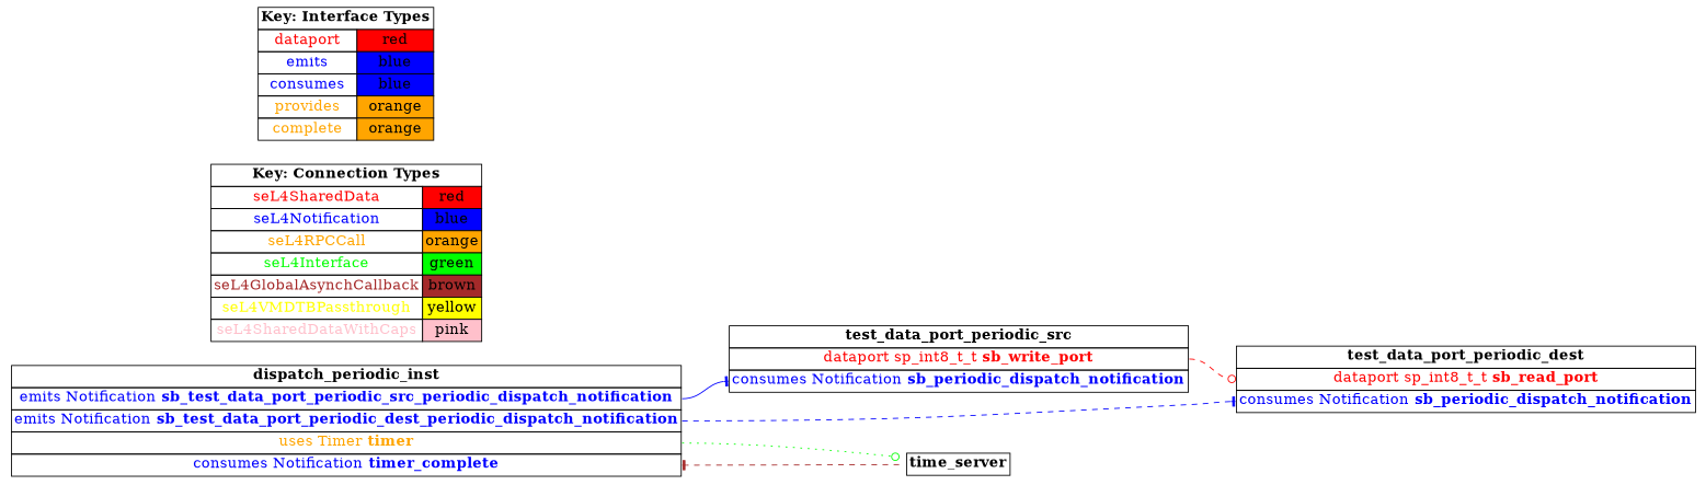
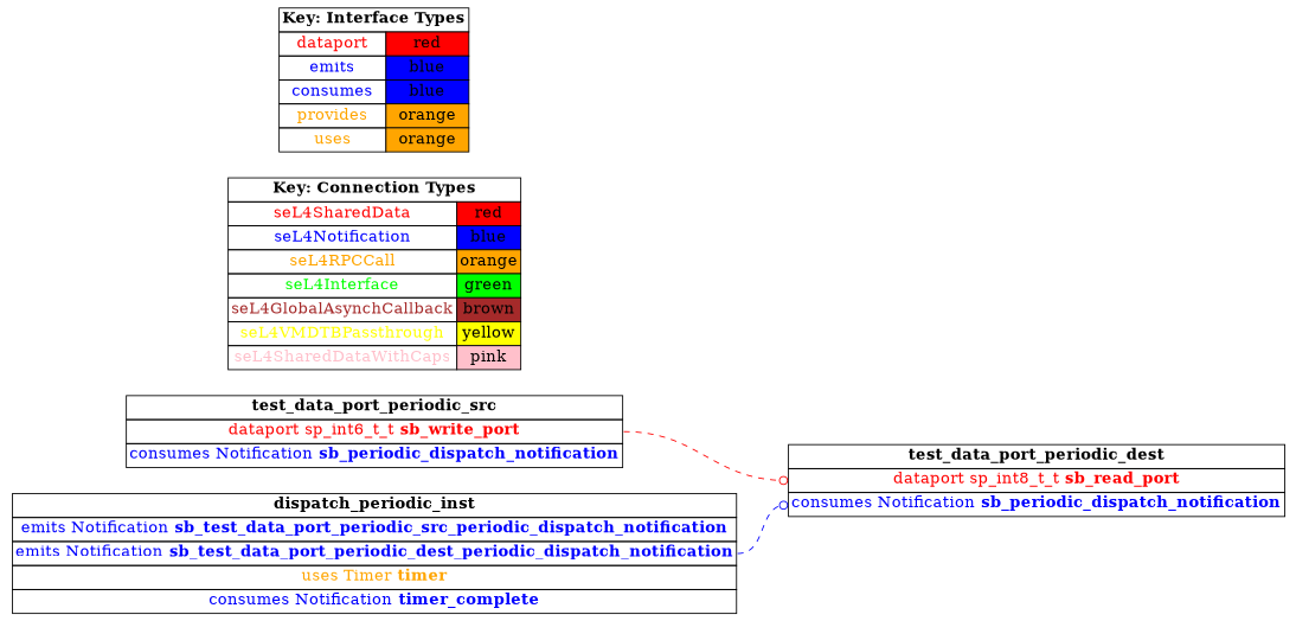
  digraph {
    rankdir=LR
    node [fontsize=16 shape=plaintext]
    edge [arrowhead=odot color=blue headport=sb_periodic_dispatch_notification style=dashed]
-   n1 [label=<     <TABLE BORDER="0" CELLBORDER="1" CELLSPACING="0">       <TR><TD><B>test_data_port_periodic_src</B></TD></TR>       <TR><TD PORT="sb_write_port"><FONT COLOR="red">dataport sp_int8_t_t <B>sb_write_port</B></FONT></TD></TR>       <TR><TD PORT="sb_periodic_dispatch_notification"><FONT COLOR="blue">consumes Notification <B>sb_periodic_dispatch_notification</B></FONT></TD></TR>"     </TABLE>   >]
+   n1 [label=<     <TABLE BORDER="0" CELLBORDER="1" CELLSPACING="0">       <TR><TD><B>test_data_port_periodic_src</B></TD></TR>       <TR><TD PORT="sb_write_port"><FONT COLOR="red">dataport sp_int6_t_t <B>sb_write_port</B></FONT></TD></TR>       <TR><TD PORT="sb_periodic_dispatch_notification"><FONT COLOR="blue">consumes Notification <B>sb_periodic_dispatch_notification</B></FONT></TD></TR>"     </TABLE>   >]
    n2 [label=<     <TABLE BORDER="0" CELLBORDER="1" CELLSPACING="0">       <TR><TD><B>test_data_port_periodic_dest</B></TD></TR>       <TR><TD PORT="sb_read_port"><FONT COLOR="red">dataport sp_int8_t_t <B>sb_read_port</B></FONT></TD></TR>       <TR><TD PORT="sb_periodic_dispatch_notification"><FONT COLOR="blue">consumes Notification <B>sb_periodic_dispatch_notification</B></FONT></TD></TR>"     </TABLE>   >]
    n3 [label=<     <TABLE BORDER="0" CELLBORDER="1" CELLSPACING="0">       <TR><TD><B>dispatch_periodic_inst</B></TD></TR>       <TR><TD PORT="sb_test_data_port_periodic_src_periodic_dispatch_notification"><FONT COLOR="blue">emits Notification <B>sb_test_data_port_periodic_src_periodic_dispatch_notification</B></FONT></TD></TR>       <TR><TD PORT="sb_test_data_port_periodic_dest_periodic_dispatch_notification"><FONT COLOR="blue">emits Notification <B>sb_test_data_port_periodic_dest_periodic_dispatch_notification</B></FONT></TD></TR>       <TR><TD PORT="timer"><FONT COLOR="orange">uses Timer <B>timer</B></FONT></TD></TR>       <TR><TD PORT="timer_complete"><FONT COLOR="blue">consumes Notification <B>timer_complete</B></FONT></TD></TR>"     </TABLE>   >]
-   n4 [label=<     <TABLE BORDER="0" CELLBORDER="1" CELLSPACING="0">       <TR><TD><B>time_server</B></TD></TR>"     </TABLE>   >]
    n5 [label=<    <TABLE BORDER="0" CELLBORDER="1" CELLSPACING="0">      <TR><TD COLSPAN="2"><B>Key: Connection Types</B></TD></TR>      <TR><TD><FONT COLOR="red">seL4SharedData</FONT></TD><TD BGCOLOR="red">red</TD></TR>      <TR><TD><FONT COLOR="blue">seL4Notification</FONT></TD><TD BGCOLOR="blue">blue</TD></TR>      <TR><TD><FONT COLOR="orange">seL4RPCCall</FONT></TD><TD BGCOLOR="orange">orange</TD></TR>      <TR><TD><FONT COLOR="green">seL4Interface</FONT></TD><TD BGCOLOR="green">green</TD></TR>      <TR><TD><FONT COLOR="brown">seL4GlobalAsynchCallback</FONT></TD><TD BGCOLOR="brown">brown</TD></TR>      <TR><TD><FONT COLOR="yellow">seL4VMDTBPassthrough</FONT></TD><TD BGCOLOR="yellow">yellow</TD></TR>      <TR><TD><FONT COLOR="pink">seL4SharedDataWithCaps</FONT></TD><TD BGCOLOR="pink">pink</TD></TR>    </TABLE>   >]
-   n6 [label=<    <TABLE BORDER="0" CELLBORDER="1" CELLSPACING="0">      <TR><TD COLSPAN="2"><B>Key: Interface Types</B></TD></TR>      <TR><TD><FONT COLOR="red">dataport</FONT></TD><TD BGCOLOR="red">red</TD></TR>      <TR><TD><FONT COLOR="blue">emits</FONT></TD><TD BGCOLOR="blue">blue</TD></TR>      <TR><TD><FONT COLOR="blue">consumes</FONT></TD><TD BGCOLOR="blue">blue</TD></TR>      <TR><TD><FONT COLOR="orange">provides</FONT></TD><TD BGCOLOR="orange">orange</TD></TR>      <TR><TD><FONT COLOR="orange">complete</FONT></TD><TD BGCOLOR="orange">orange</TD></TR>    </TABLE>   >]
+   n6 [label=<    <TABLE BORDER="0" CELLBORDER="1" CELLSPACING="0">      <TR><TD COLSPAN="2"><B>Key: Interface Types</B></TD></TR>      <TR><TD><FONT COLOR="red">dataport</FONT></TD><TD BGCOLOR="red">red</TD></TR>      <TR><TD><FONT COLOR="blue">emits</FONT></TD><TD BGCOLOR="blue">blue</TD></TR>      <TR><TD><FONT COLOR="blue">consumes</FONT></TD><TD BGCOLOR="blue">blue</TD></TR>      <TR><TD><FONT COLOR="orange">provides</FONT></TD><TD BGCOLOR="orange">orange</TD></TR>      <TR><TD><FONT COLOR="orange">uses</FONT></TD><TD BGCOLOR="orange">orange</TD></TR>    </TABLE>   >]
    n1 -> n2 [color=red headport=sb_read_port tailport=sb_write_port]
-   n3 -> n1 [arrowhead=tee style=solid tailport=sb_test_data_port_periodic_src_periodic_dispatch_notification]
-   n3 -> n2 [arrowhead=tee tailport=sb_test_data_port_periodic_dest_periodic_dispatch_notification]
-   n3 -> n4 [color=green headport=the_timer style=dotted tailport=timer]
-   n4 -> n3 [arrowhead=tee color=brown headport=timer_complete tailport=timer_notification]
+   n3 -> n2 [tailport=sb_test_data_port_periodic_dest_periodic_dispatch_notification]
  }
